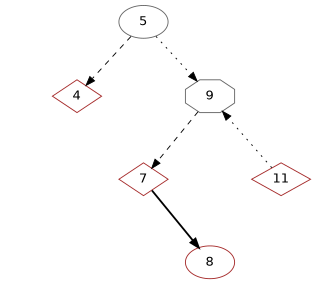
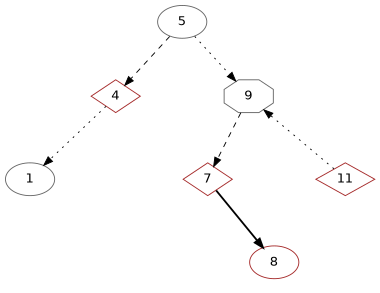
  digraph {
    fontname="DejaVu Sans"
    node [fontname="DejaVu Sans" shape=circle]
    edge [fontname="DejaVu Sans" style=invis]
    m5 [style=invis width=0.1]
    4 [color=brown shape=diamond]
    9 [color=gray40 shape=octagon]
    l4 [style=invis width=0.1]
+   1 [color=gray40 shape=ellipse]
    r4 [style=invis width=0.1]
    m9 [style=invis width=0.1]
    7 [color=brown shape=diamond]
    11 [color=brown shape=diamond]
    l7 [style=invis width=0.1]
    m7 [style=invis width=0.1]
    8 [color=brown shape=ellipse]
    5 [color=gray40 shape=ellipse]
    subgraph sub_1 {
      rank=same
      m5
      4
      9
    }
    subgraph sub_2 {
      rank=same
      l4
+     1
      r4
    }
    subgraph sub_3 {
      rank=same
      m9
      7
      11
    }
    subgraph sub_4 {
      rank=same
      l7
      m7
      8
    }
    m5 -> 9
    4 -> m5
    4 -> l4
+   4 -> 1 [style=dotted]
    4 -> r4
    9 -> m9
    9 -> 7 [style=dashed]
    l4 -> r4
+   1 -> l4
    m9 -> 11
    7 -> m9
    7 -> l7
    7 -> m7
    7 -> 8 [style=bold]
    11 -> 9 [style=dotted]
    l7 -> m7
    m7 -> 8
    5 -> m5
    5 -> 4 [style=dashed]
    5 -> 9 [style=dotted]
  }
